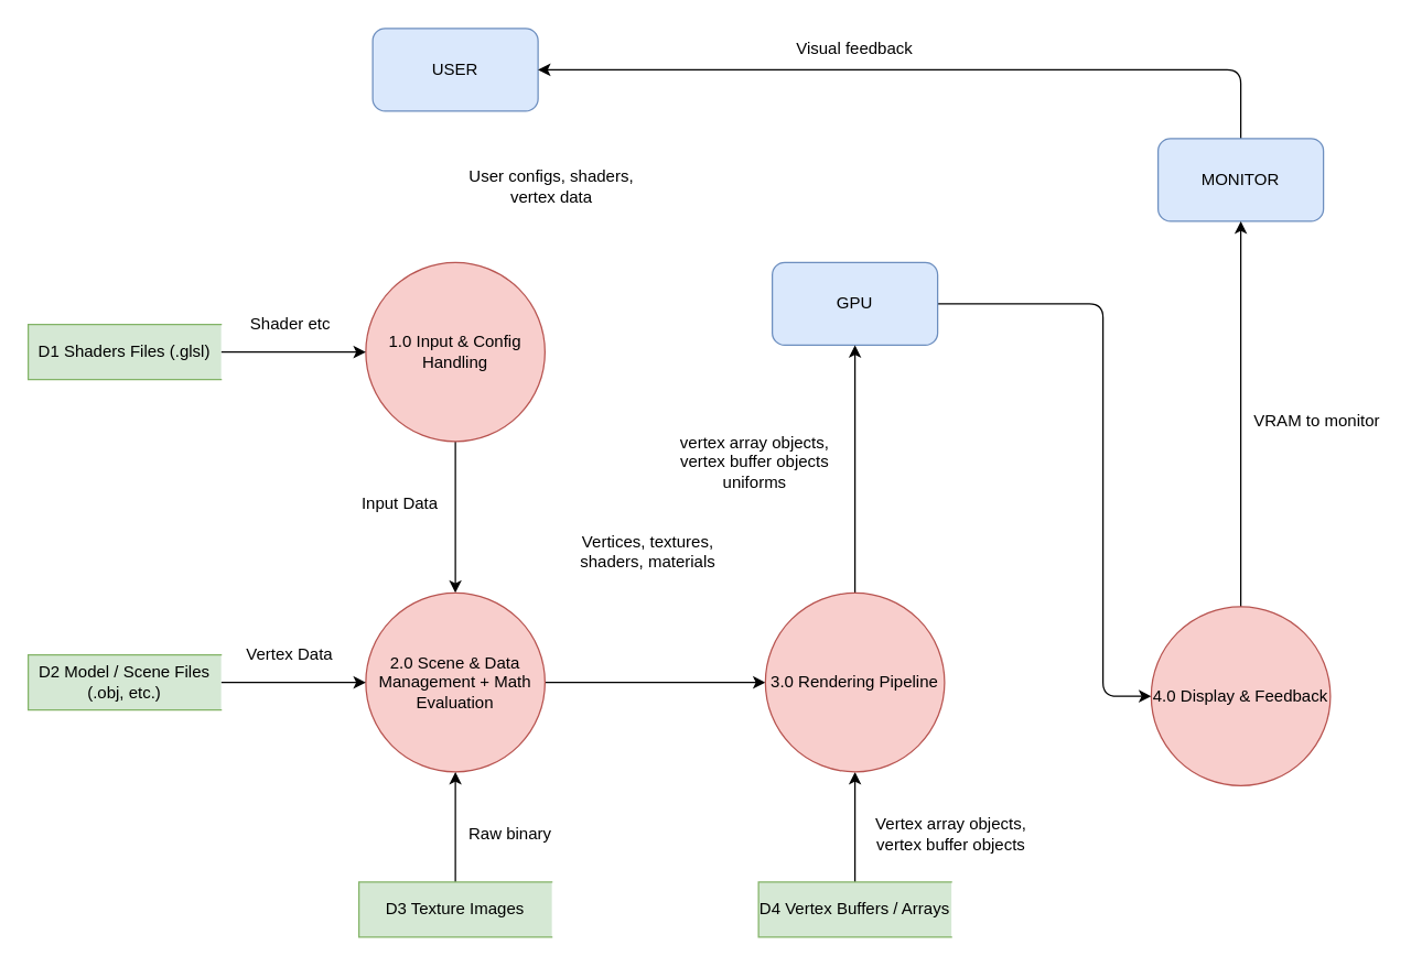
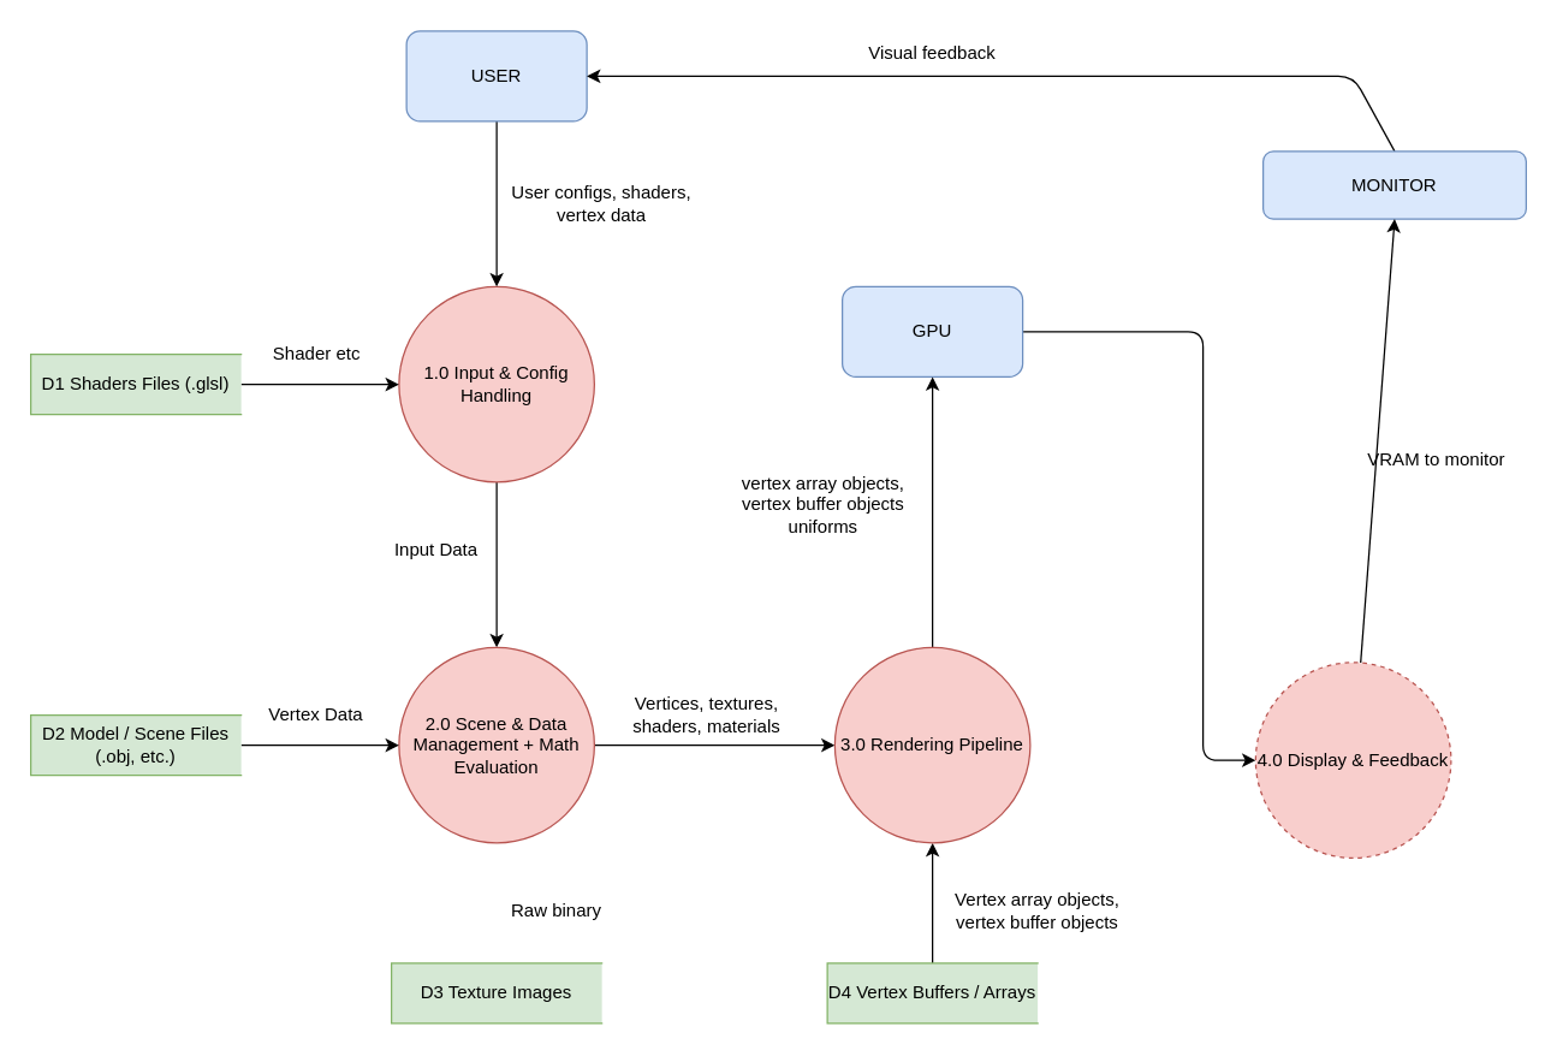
  <mxCell id="0" />
  <mxCell id="1" parent="0" />
  <mxCell id="2" style="edgeStyle=none;html=1;exitX=0.5;exitY=1;exitDx=0;exitDy=0;entryX=0.5;entryY=0;entryDx=0;entryDy=0;" edge="1" parent="1" source="3" target="13"><mxGeometry relative="1" as="geometry" /></mxCell>
  <mxCell id="3" value="1.0 Input &amp;amp; Config Handling" style="ellipse;whiteSpace=wrap;html=1;aspect=fixed;fillColor=#f8cecc;strokeColor=#b85450;" vertex="1" parent="1"><mxGeometry x="265" y="190" width="130" height="130" as="geometry" /></mxCell>
+ <mxCell id="4" style="edgeStyle=none;html=1;exitX=0.5;exitY=1;exitDx=0;exitDy=0;entryX=0.5;entryY=0;entryDx=0;entryDy=0;" edge="1" parent="1" source="5" target="3"><mxGeometry relative="1" as="geometry" /></mxCell>
  <mxCell id="5" value="USER" style="rounded=1;whiteSpace=wrap;html=1;fillColor=#dae8fc;strokeColor=#6c8ebf;" vertex="1" parent="1"><mxGeometry x="270" y="20" width="120" height="60" as="geometry" /></mxCell>
  <mxCell id="6" style="edgeStyle=none;html=1;entryX=0.5;entryY=1;entryDx=0;entryDy=0;" edge="1" parent="1" source="7" target="15"><mxGeometry relative="1" as="geometry" /></mxCell>
  <mxCell id="7" value="D4 Vertex Buffers / Arrays" style="html=1;dashed=0;whiteSpace=wrap;shape=partialRectangle;right=0;fillColor=#d5e8d4;strokeColor=#82b366;" vertex="1" parent="1"><mxGeometry x="550" y="640" width="140" height="40" as="geometry" /></mxCell>
  <mxCell id="8" style="edgeStyle=none;html=1;entryX=0;entryY=0.5;entryDx=0;entryDy=0;exitX=1;exitY=0.5;exitDx=0;exitDy=0;" edge="1" parent="1" source="9" target="17"><mxGeometry relative="1" as="geometry"><mxPoint x="760" y="220" as="targetPoint" /><Array as="points"><mxPoint x="800" y="220" /><mxPoint x="800" y="505" /></Array></mxGeometry></mxCell>
  <mxCell id="9" value="GPU" style="rounded=1;whiteSpace=wrap;html=1;fillColor=#dae8fc;strokeColor=#6c8ebf;" vertex="1" parent="1"><mxGeometry x="560" y="190" width="120" height="60" as="geometry" /></mxCell>
  <mxCell id="10" style="edgeStyle=none;html=1;exitX=0.5;exitY=0;exitDx=0;exitDy=0;entryX=1;entryY=0.5;entryDx=0;entryDy=0;" edge="1" parent="1" source="11" target="5"><mxGeometry relative="1" as="geometry"><Array as="points"><mxPoint x="900" y="50" /></Array></mxGeometry></mxCell>
- <mxCell id="11" value="MONITOR" style="rounded=1;whiteSpace=wrap;html=1;fillColor=#dae8fc;strokeColor=#6c8ebf;" vertex="1" parent="1"><mxGeometry x="840" y="100" width="120" height="60" as="geometry" /></mxCell>
+ <mxCell id="11" value="MONITOR" style="rounded=1;whiteSpace=wrap;html=1;fillColor=#dae8fc;strokeColor=#6c8ebf;" vertex="1" parent="1"><mxGeometry x="840" y="100" width="175" height="45" as="geometry" /></mxCell>
  <mxCell id="12" style="edgeStyle=none;html=1;exitX=1;exitY=0.5;exitDx=0;exitDy=0;entryX=0;entryY=0.5;entryDx=0;entryDy=0;" edge="1" parent="1" source="13" target="15"><mxGeometry relative="1" as="geometry" /></mxCell>
  <mxCell id="13" value="2.0 Scene &amp;amp; Data Management + Math Evaluation" style="ellipse;whiteSpace=wrap;html=1;aspect=fixed;fillColor=#f8cecc;strokeColor=#b85450;" vertex="1" parent="1"><mxGeometry x="265" y="430" width="130" height="130" as="geometry" /></mxCell>
  <mxCell id="14" style="edgeStyle=none;html=1;exitX=0.5;exitY=0;exitDx=0;exitDy=0;entryX=0.5;entryY=1;entryDx=0;entryDy=0;" edge="1" parent="1" source="15" target="9"><mxGeometry relative="1" as="geometry" /></mxCell>
  <mxCell id="15" value="3.0 Rendering Pipeline" style="ellipse;whiteSpace=wrap;html=1;aspect=fixed;fillColor=#f8cecc;strokeColor=#b85450;" vertex="1" parent="1"><mxGeometry x="555" y="430" width="130" height="130" as="geometry" /></mxCell>
  <mxCell id="16" style="edgeStyle=none;html=1;entryX=0.5;entryY=1;entryDx=0;entryDy=0;" edge="1" parent="1" source="17" target="11"><mxGeometry relative="1" as="geometry" /></mxCell>
- <mxCell id="17" value="4.0 Display &amp;amp; Feedback" style="ellipse;whiteSpace=wrap;html=1;aspect=fixed;fillColor=#f8cecc;strokeColor=#b85450;" vertex="1" parent="1"><mxGeometry x="835" y="440" width="130" height="130" as="geometry" /></mxCell>
- <mxCell id="18" style="edgeStyle=none;html=1;entryX=0.5;entryY=1;entryDx=0;entryDy=0;" edge="1" parent="1" source="19" target="13"><mxGeometry relative="1" as="geometry" /></mxCell>
+ <mxCell id="17" value="4.0 Display &amp;amp; Feedback" style="ellipse;whiteSpace=wrap;html=1;aspect=fixed;fillColor=#f8cecc;strokeColor=#b85450;dashed=1;" vertex="1" parent="1"><mxGeometry x="835" y="440" width="130" height="130" as="geometry" /></mxCell>
  <mxCell id="19" value="D3 Texture Images" style="html=1;dashed=0;whiteSpace=wrap;shape=partialRectangle;right=0;fillColor=#d5e8d4;strokeColor=#82b366;" vertex="1" parent="1"><mxGeometry x="260" y="640" width="140" height="40" as="geometry" /></mxCell>
  <mxCell id="20" style="edgeStyle=none;html=1;" edge="1" parent="1" source="21" target="13"><mxGeometry relative="1" as="geometry" /></mxCell>
  <mxCell id="21" value="D2 Model / Scene Files (.obj, etc.)" style="html=1;dashed=0;whiteSpace=wrap;shape=partialRectangle;right=0;fillColor=#d5e8d4;strokeColor=#82b366;" vertex="1" parent="1"><mxGeometry x="20" y="475" width="140" height="40" as="geometry" /></mxCell>
  <mxCell id="22" value="User configs, shaders, vertex data" style="text;strokeColor=none;align=center;fillColor=none;html=1;verticalAlign=middle;whiteSpace=wrap;rounded=0;" vertex="1" parent="1"><mxGeometry x="330" y="120" width="140" height="30" as="geometry" /></mxCell>
  <mxCell id="23" value="Vertex Data" style="text;strokeColor=none;align=center;fillColor=none;html=1;verticalAlign=middle;whiteSpace=wrap;rounded=0;" vertex="1" parent="1"><mxGeometry x="140" y="460" width="140" height="30" as="geometry" /></mxCell>
  <mxCell id="24" value="Vertex array objects,&lt;div&gt;vertex buffer objects&lt;/div&gt;" style="text;strokeColor=none;align=center;fillColor=none;html=1;verticalAlign=middle;whiteSpace=wrap;rounded=0;" vertex="1" parent="1"><mxGeometry x="620" y="590" width="140" height="30" as="geometry" /></mxCell>
  <mxCell id="25" value="Input Data" style="text;strokeColor=none;align=center;fillColor=none;html=1;verticalAlign=middle;whiteSpace=wrap;rounded=0;" vertex="1" parent="1"><mxGeometry x="220" y="350" width="140" height="30" as="geometry" /></mxCell>
  <mxCell id="26" value="Visual feedback" style="text;strokeColor=none;align=center;fillColor=none;html=1;verticalAlign=middle;whiteSpace=wrap;rounded=0;" vertex="1" parent="1"><mxGeometry x="550" y="20" width="140" height="30" as="geometry" /></mxCell>
  <mxCell id="27" value="vertex array objects,&lt;div&gt;vertex buffer objects&lt;/div&gt;&lt;div&gt;uniforms&lt;/div&gt;" style="text;strokeColor=none;align=center;fillColor=none;html=1;verticalAlign=middle;whiteSpace=wrap;rounded=0;" vertex="1" parent="1"><mxGeometry x="475" y="310" width="145" height="50" as="geometry" /></mxCell>
  <mxCell id="28" value="VRAM to monitor" style="text;html=1;align=center;verticalAlign=middle;resizable=0;points=[];autosize=1;strokeColor=none;fillColor=none;" vertex="1" parent="1"><mxGeometry x="900" y="290" width="110" height="30" as="geometry" /></mxCell>
- <mxCell id="29" value="Vertices, textures,&lt;div&gt;shaders, materials&lt;/div&gt;" style="text;strokeColor=none;align=center;fillColor=none;html=1;verticalAlign=middle;whiteSpace=wrap;rounded=0;" vertex="1" parent="1"><mxGeometry x="400" y="385" width="140" height="30" as="geometry" /></mxCell>
+ <mxCell id="29" value="Vertices, textures,&lt;div&gt;shaders, materials&lt;/div&gt;" style="text;strokeColor=none;align=center;fillColor=none;html=1;verticalAlign=middle;whiteSpace=wrap;rounded=0;" vertex="1" parent="1"><mxGeometry x="400" y="460" width="140" height="30" as="geometry" /></mxCell>
  <mxCell id="30" value="Raw binary" style="text;strokeColor=none;align=center;fillColor=none;html=1;verticalAlign=middle;whiteSpace=wrap;rounded=0;" vertex="1" parent="1"><mxGeometry x="300" y="590" width="140" height="30" as="geometry" /></mxCell>
  <mxCell id="31" value="" style="edgeStyle=none;html=1;" edge="1" parent="1" source="32" target="3"><mxGeometry relative="1" as="geometry" /></mxCell>
  <mxCell id="32" value="D1 Shaders Files (.glsl)" style="html=1;dashed=0;whiteSpace=wrap;shape=partialRectangle;right=0;fillColor=#d5e8d4;strokeColor=#82b366;" vertex="1" parent="1"><mxGeometry x="20" y="235" width="140" height="40" as="geometry" /></mxCell>
  <mxCell id="33" value="Shader etc" style="text;html=1;align=center;verticalAlign=middle;resizable=0;points=[];autosize=1;strokeColor=none;fillColor=none;" vertex="1" parent="1"><mxGeometry x="165" y="220" width="90" height="30" as="geometry" /></mxCell>
